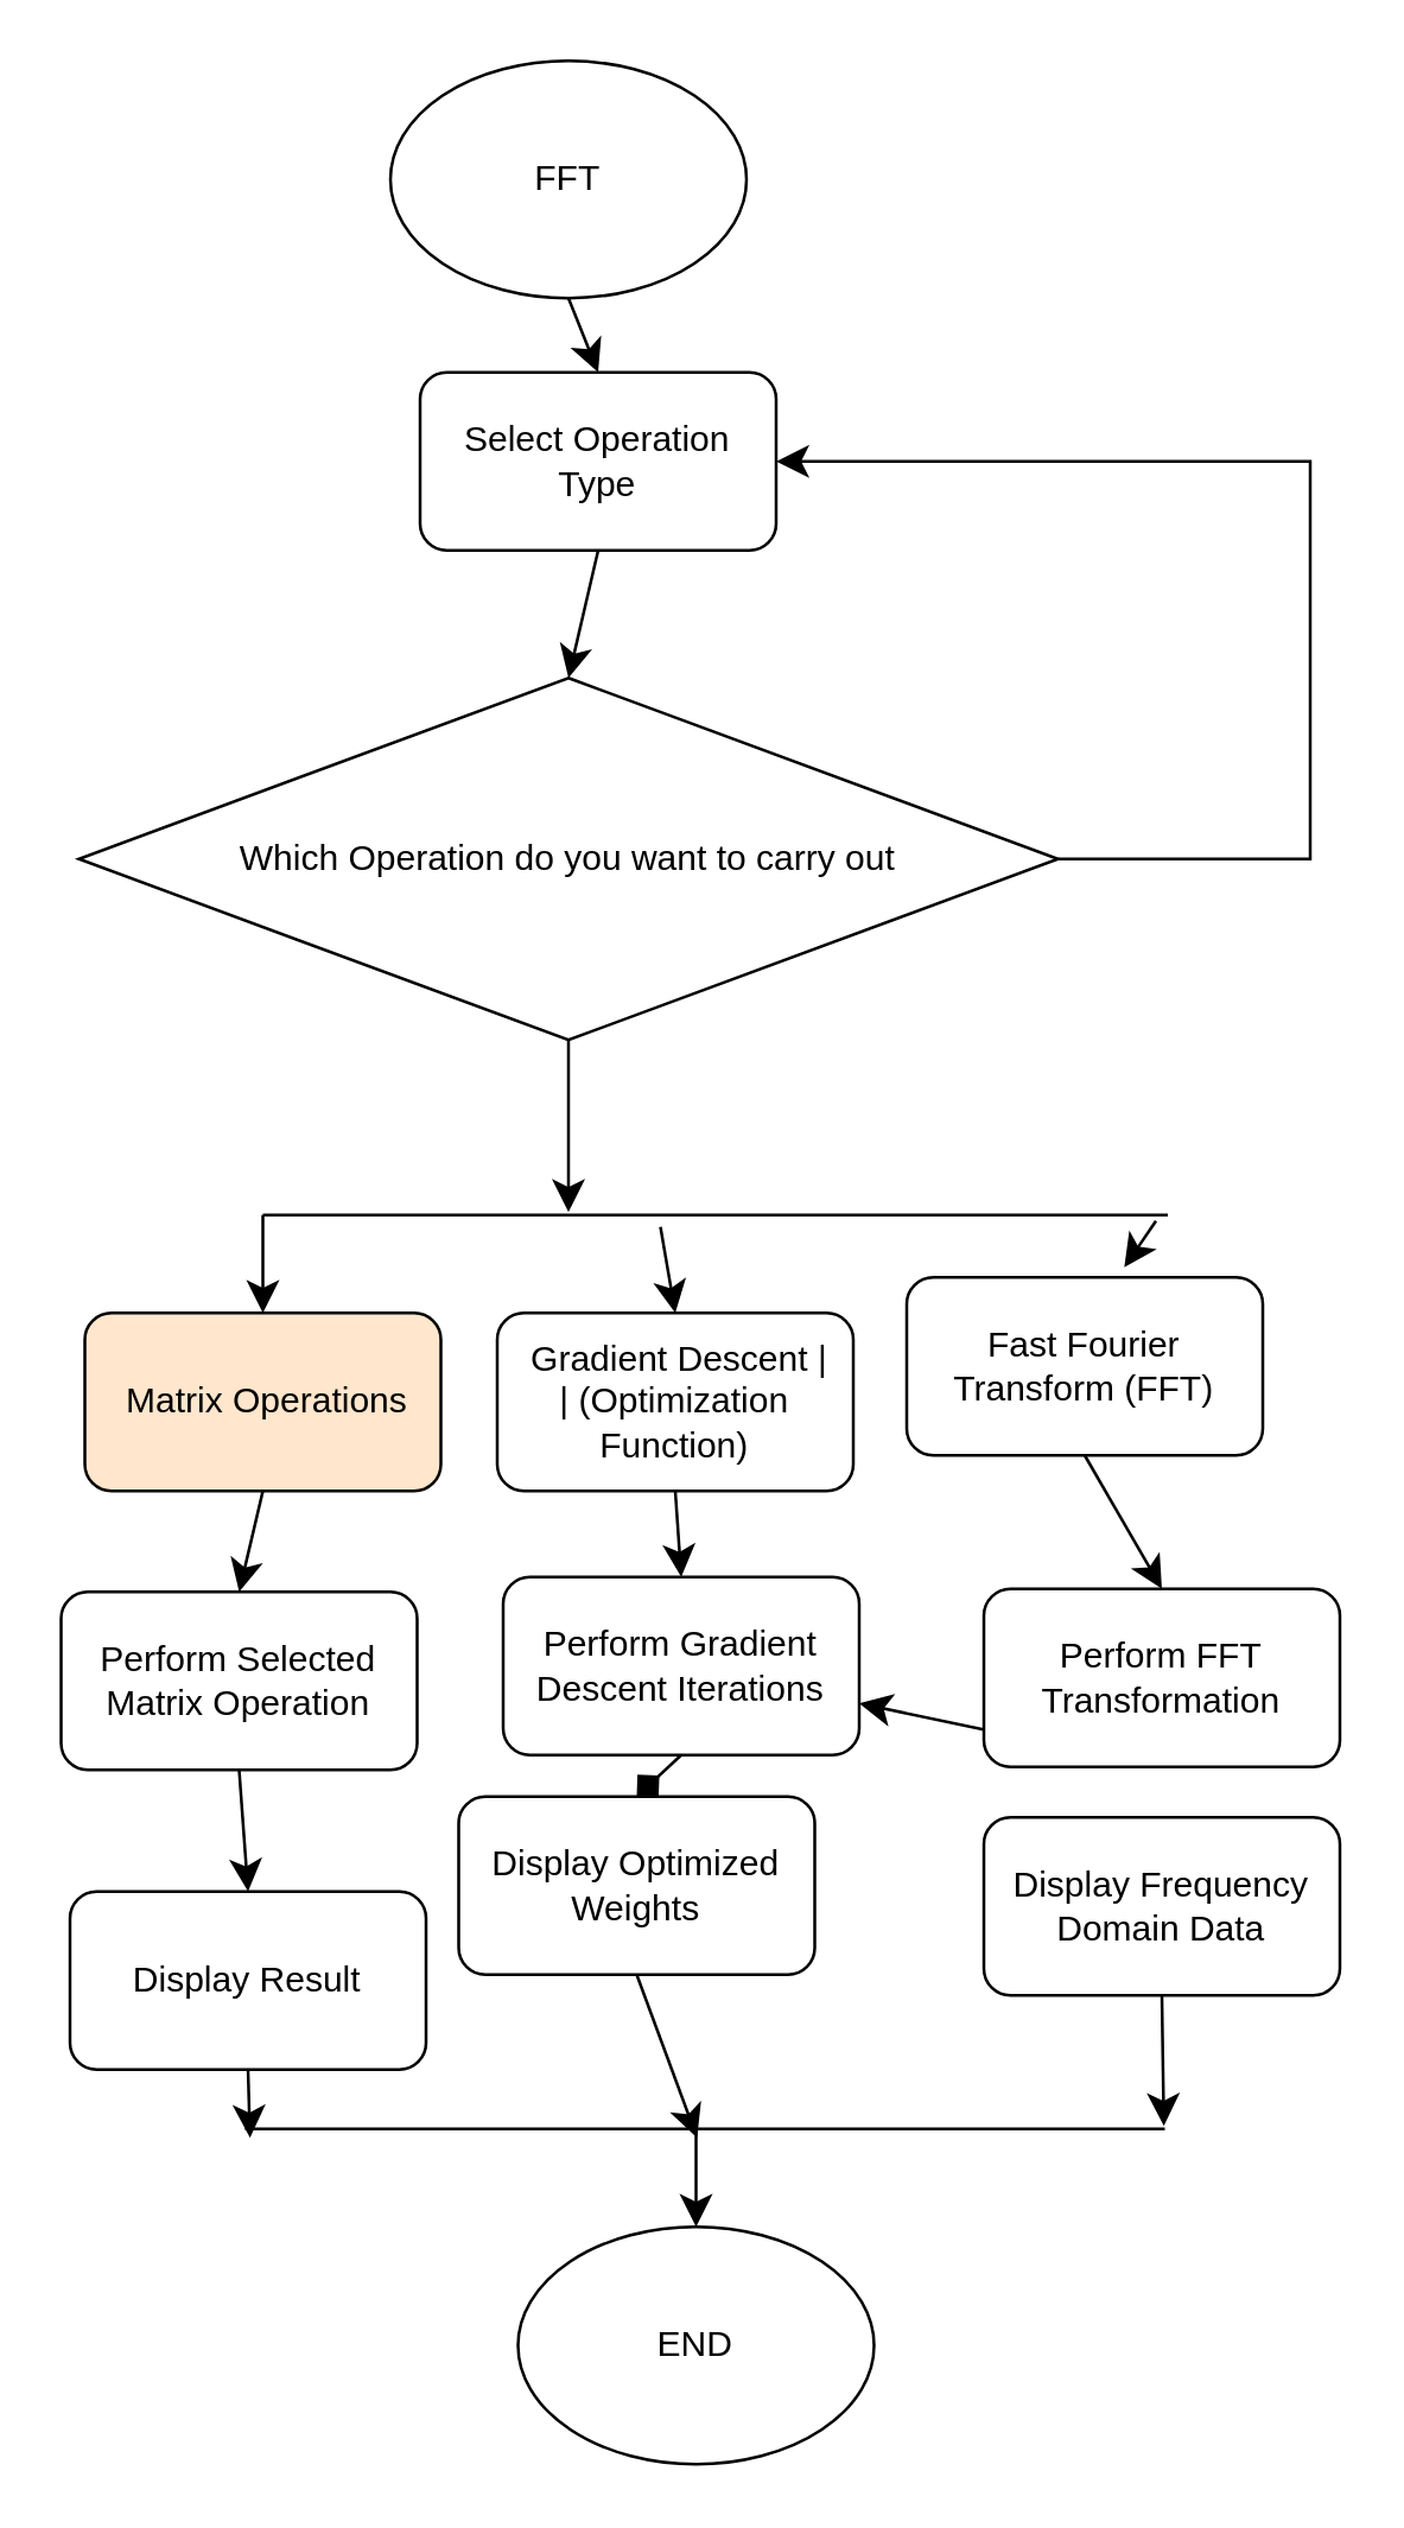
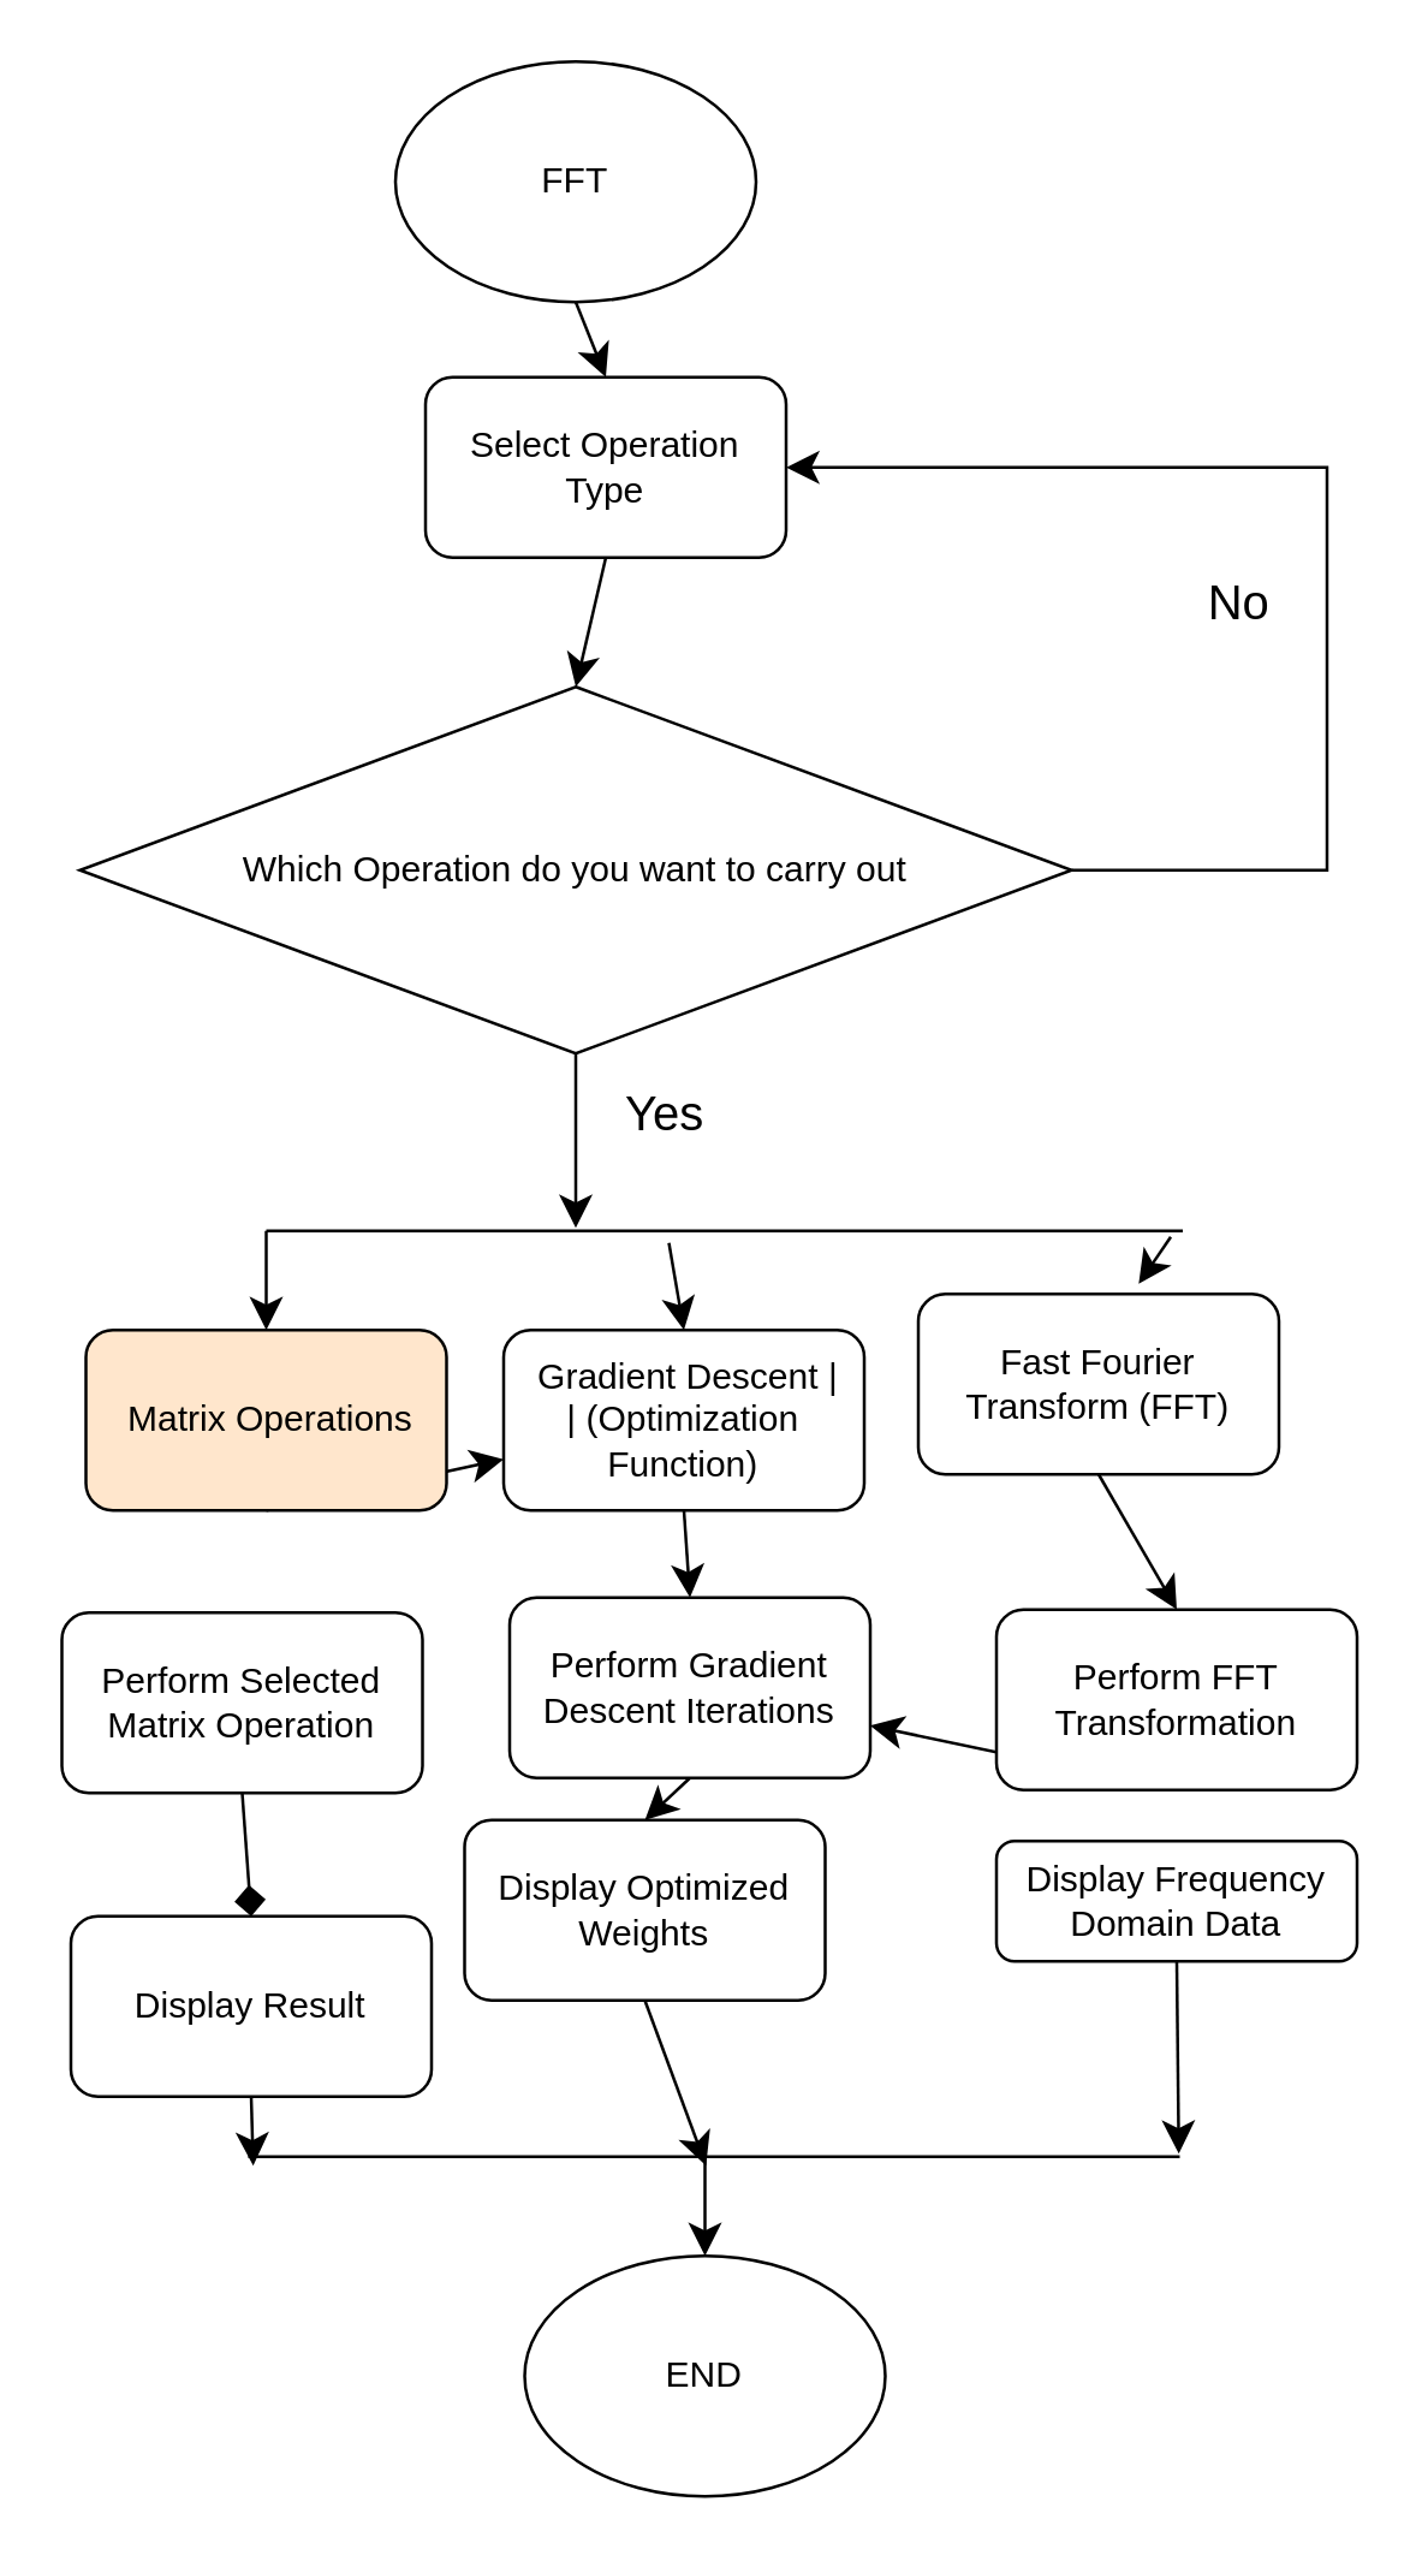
  <mxCell id="0" />
  <mxCell id="1" parent="0" />
  <mxCell id="2" value="END" style="ellipse;whiteSpace=wrap;html=1;" parent="1" vertex="1"><mxGeometry x="174" y="750" width="120" height="80" as="geometry" /></mxCell>
  <mxCell id="3" style="edgeStyle=none;curved=1;rounded=0;orthogonalLoop=1;jettySize=auto;html=1;exitX=0.5;exitY=1;exitDx=0;exitDy=0;entryX=0.5;entryY=0;entryDx=0;entryDy=0;fontSize=12;startSize=8;endSize=8;" parent="1" source="4" target="6" edge="1"><mxGeometry relative="1" as="geometry" /></mxCell>
  <mxCell id="4" value="FFT" style="ellipse;whiteSpace=wrap;html=1;" parent="1" vertex="1"><mxGeometry x="131" y="20" width="120" height="80" as="geometry" /></mxCell>
  <mxCell id="5" style="edgeStyle=none;curved=1;rounded=0;orthogonalLoop=1;jettySize=auto;html=1;exitX=0.5;exitY=1;exitDx=0;exitDy=0;entryX=0.5;entryY=0;entryDx=0;entryDy=0;fontSize=12;startSize=8;endSize=8;" parent="1" source="6" target="9" edge="1"><mxGeometry relative="1" as="geometry" /></mxCell>
  <mxCell id="6" value="Select Operation Type" style="rounded=1;whiteSpace=wrap;html=1;" parent="1" vertex="1"><mxGeometry x="141" y="125" width="120" height="60" as="geometry" /></mxCell>
  <mxCell id="7" style="edgeStyle=none;curved=1;rounded=0;orthogonalLoop=1;jettySize=auto;html=1;exitX=0.5;exitY=1;exitDx=0;exitDy=0;fontSize=12;startSize=8;endSize=8;" parent="1" source="9" edge="1"><mxGeometry relative="1" as="geometry"><mxPoint x="191" y="408" as="targetPoint" /></mxGeometry></mxCell>
  <mxCell id="8" style="edgeStyle=orthogonalEdgeStyle;rounded=0;orthogonalLoop=1;jettySize=auto;html=1;fontSize=12;startSize=8;endSize=8;entryX=1;entryY=0.5;entryDx=0;entryDy=0;" parent="1" source="9" target="6" edge="1"><mxGeometry relative="1" as="geometry"><mxPoint x="505" y="138" as="targetPoint" /><Array as="points"><mxPoint x="441" y="289" /><mxPoint x="441" y="155" /></Array></mxGeometry></mxCell>
  <mxCell id="9" value="Which Operation do you want to carry out" style="rhombus;whiteSpace=wrap;html=1;" parent="1" vertex="1"><mxGeometry x="26" y="228" width="330" height="122" as="geometry" /></mxCell>
  <mxCell id="10" style="edgeStyle=none;curved=1;rounded=0;orthogonalLoop=1;jettySize=auto;html=1;exitX=0.5;exitY=1;exitDx=0;exitDy=0;entryX=0.5;entryY=0;entryDx=0;entryDy=0;fontSize=12;startSize=8;endSize=8;" parent="1" source="11" target="21" edge="1"><mxGeometry relative="1" as="geometry" /></mxCell>
  <mxCell id="11" value="Fast Fourier Transform (FFT)" style="rounded=1;whiteSpace=wrap;html=1;" parent="1" vertex="1"><mxGeometry x="305" y="430" width="120" height="60" as="geometry" /></mxCell>
  <mxCell id="12" style="edgeStyle=none;curved=1;rounded=0;orthogonalLoop=1;jettySize=auto;html=1;exitX=0.5;exitY=1;exitDx=0;exitDy=0;entryX=0.5;entryY=0;entryDx=0;entryDy=0;fontSize=12;startSize=8;endSize=8;" parent="1" source="13" target="17" edge="1"><mxGeometry relative="1" as="geometry" /></mxCell>
  <mxCell id="13" value="&amp;nbsp;Gradient Descent           |&lt;br/&gt;| (Optimization Function)" style="rounded=1;whiteSpace=wrap;html=1;" parent="1" vertex="1"><mxGeometry x="167" y="442" width="120" height="60" as="geometry" /></mxCell>
- <mxCell id="14" style="edgeStyle=none;curved=1;rounded=0;orthogonalLoop=1;jettySize=auto;html=1;exitX=0.5;exitY=1;exitDx=0;exitDy=0;entryX=0.5;entryY=0;entryDx=0;entryDy=0;fontSize=12;startSize=8;endSize=8;" parent="1" source="15" target="19" edge="1"><mxGeometry relative="1" as="geometry" /></mxCell>
+ <mxCell id="14" style="edgeStyle=none;curved=1;rounded=0;orthogonalLoop=1;jettySize=auto;html=1;exitX=0.5;exitY=1;exitDx=0;exitDy=0;fontSize=12;startSize=8;endSize=8;" parent="1" source="15" target="13" edge="1"><mxGeometry relative="1" as="geometry" /></mxCell>
  <mxCell id="15" value="&amp;nbsp;Matrix Operations" style="rounded=1;whiteSpace=wrap;html=1;fillColor=#ffe6cc;" parent="1" vertex="1"><mxGeometry x="28" y="442" width="120" height="60" as="geometry" /></mxCell>
- <mxCell id="16" style="edgeStyle=none;curved=1;rounded=0;orthogonalLoop=1;jettySize=auto;html=1;exitX=0.5;exitY=1;exitDx=0;exitDy=0;entryX=0.5;entryY=0;entryDx=0;entryDy=0;fontSize=12;startSize=8;endSize=8;endArrow=diamond;" parent="1" source="17" target="23" edge="1"><mxGeometry relative="1" as="geometry" /></mxCell>
+ <mxCell id="16" style="edgeStyle=none;curved=1;rounded=0;orthogonalLoop=1;jettySize=auto;html=1;exitX=0.5;exitY=1;exitDx=0;exitDy=0;entryX=0.5;entryY=0;entryDx=0;entryDy=0;fontSize=12;startSize=8;endSize=8;" parent="1" source="17" target="23" edge="1"><mxGeometry relative="1" as="geometry" /></mxCell>
  <mxCell id="17" value="Perform Gradient Descent Iterations" style="rounded=1;whiteSpace=wrap;html=1;" parent="1" vertex="1"><mxGeometry x="169" y="531" width="120" height="60" as="geometry" /></mxCell>
- <mxCell id="18" style="edgeStyle=none;curved=1;rounded=0;orthogonalLoop=1;jettySize=auto;html=1;exitX=0.5;exitY=1;exitDx=0;exitDy=0;entryX=0.5;entryY=0;entryDx=0;entryDy=0;fontSize=12;startSize=8;endSize=8;" parent="1" source="19" target="27" edge="1"><mxGeometry relative="1" as="geometry" /></mxCell>
+ <mxCell id="18" style="edgeStyle=none;curved=1;rounded=0;orthogonalLoop=1;jettySize=auto;html=1;exitX=0.5;exitY=1;exitDx=0;exitDy=0;entryX=0.5;entryY=0;entryDx=0;entryDy=0;fontSize=12;startSize=8;endSize=8;endArrow=diamond;" parent="1" source="19" target="27" edge="1"><mxGeometry relative="1" as="geometry" /></mxCell>
  <mxCell id="19" value="Perform Selected Matrix Operation" style="rounded=1;whiteSpace=wrap;html=1;" parent="1" vertex="1"><mxGeometry x="20" y="536" width="120" height="60" as="geometry" /></mxCell>
  <mxCell id="20" style="edgeStyle=none;curved=1;rounded=0;orthogonalLoop=1;jettySize=auto;html=1;exitX=0.5;exitY=1;exitDx=0;exitDy=0;fontSize=12;startSize=8;endSize=8;" parent="1" source="21" target="17" edge="1"><mxGeometry relative="1" as="geometry" /></mxCell>
  <mxCell id="21" value="Perform FFT Transformation" style="rounded=1;whiteSpace=wrap;html=1;" parent="1" vertex="1"><mxGeometry x="331" y="535" width="120" height="60" as="geometry" /></mxCell>
  <mxCell id="22" style="edgeStyle=none;curved=1;rounded=0;orthogonalLoop=1;jettySize=auto;html=1;exitX=0.5;exitY=1;exitDx=0;exitDy=0;fontSize=12;startSize=8;endSize=8;" parent="1" source="23" edge="1"><mxGeometry relative="1" as="geometry"><mxPoint x="234.333" y="720" as="targetPoint" /></mxGeometry></mxCell>
  <mxCell id="23" value="Display Optimized Weights" style="rounded=1;whiteSpace=wrap;html=1;" parent="1" vertex="1"><mxGeometry x="154" y="605" width="120" height="60" as="geometry" /></mxCell>
  <mxCell id="24" style="edgeStyle=none;curved=1;rounded=0;orthogonalLoop=1;jettySize=auto;html=1;exitX=0.5;exitY=1;exitDx=0;exitDy=0;fontSize=12;startSize=8;endSize=8;" parent="1" source="25" edge="1"><mxGeometry relative="1" as="geometry"><mxPoint x="391.667" y="716" as="targetPoint" /></mxGeometry></mxCell>
- <mxCell id="25" value="Display Frequency Domain Data" style="rounded=1;whiteSpace=wrap;html=1;" parent="1" vertex="1"><mxGeometry x="331" y="612" width="120" height="60" as="geometry" /></mxCell>
+ <mxCell id="25" value="Display Frequency Domain Data" style="rounded=1;whiteSpace=wrap;html=1;" parent="1" vertex="1"><mxGeometry x="331" y="612" width="120" height="40" as="geometry" /></mxCell>
  <mxCell id="26" style="edgeStyle=none;curved=1;rounded=0;orthogonalLoop=1;jettySize=auto;html=1;exitX=0.5;exitY=1;exitDx=0;exitDy=0;fontSize=12;startSize=8;endSize=8;" parent="1" source="27" edge="1"><mxGeometry relative="1" as="geometry"><mxPoint x="83.667" y="720" as="targetPoint" /></mxGeometry></mxCell>
  <mxCell id="27" value="Display Result" style="rounded=1;whiteSpace=wrap;html=1;" parent="1" vertex="1"><mxGeometry x="23" y="637" width="120" height="60" as="geometry" /></mxCell>
  <mxCell id="28" value="" style="endArrow=none;html=1;rounded=0;fontSize=12;startSize=8;endSize=8;curved=1;" parent="1" edge="1"><mxGeometry width="50" height="50" relative="1" as="geometry"><mxPoint x="88" y="409" as="sourcePoint" /><mxPoint x="393" y="409" as="targetPoint" /></mxGeometry></mxCell>
  <mxCell id="29" value="" style="endArrow=classic;html=1;rounded=0;fontSize=12;startSize=8;endSize=8;curved=1;entryX=0.611;entryY=-0.056;entryDx=0;entryDy=0;entryPerimeter=0;" parent="1" target="11" edge="1"><mxGeometry width="50" height="50" relative="1" as="geometry"><mxPoint x="389" y="411" as="sourcePoint" /><mxPoint x="277" y="441" as="targetPoint" /></mxGeometry></mxCell>
  <mxCell id="30" value="" style="endArrow=classic;html=1;rounded=0;fontSize=12;startSize=8;endSize=8;curved=1;entryX=0.5;entryY=0;entryDx=0;entryDy=0;" parent="1" target="15" edge="1"><mxGeometry width="50" height="50" relative="1" as="geometry"><mxPoint x="88" y="409" as="sourcePoint" /><mxPoint x="277" y="441" as="targetPoint" /></mxGeometry></mxCell>
  <mxCell id="31" value="" style="endArrow=classic;html=1;rounded=0;fontSize=12;startSize=8;endSize=8;curved=1;entryX=0.5;entryY=0;entryDx=0;entryDy=0;" parent="1" target="13" edge="1"><mxGeometry width="50" height="50" relative="1" as="geometry"><mxPoint x="222" y="413" as="sourcePoint" /><mxPoint x="277" y="441" as="targetPoint" /></mxGeometry></mxCell>
  <mxCell id="32" value="" style="endArrow=none;html=1;rounded=0;fontSize=12;startSize=8;endSize=8;curved=1;" parent="1" edge="1"><mxGeometry width="50" height="50" relative="1" as="geometry"><mxPoint x="82" y="717" as="sourcePoint" /><mxPoint x="392" y="717" as="targetPoint" /><Array as="points"><mxPoint x="238" y="717" /></Array></mxGeometry></mxCell>
  <mxCell id="33" value="" style="endArrow=classic;html=1;rounded=0;fontSize=12;startSize=8;endSize=8;curved=1;entryX=0.5;entryY=0;entryDx=0;entryDy=0;" parent="1" target="2" edge="1"><mxGeometry width="50" height="50" relative="1" as="geometry"><mxPoint x="234" y="717" as="sourcePoint" /><mxPoint x="277" y="416" as="targetPoint" /></mxGeometry></mxCell>
+ <mxCell id="34" value="Yes" style="text;html=1;align=center;verticalAlign=middle;whiteSpace=wrap;rounded=0;fontSize=16;" parent="1" vertex="1"><mxGeometry x="191" y="355" width="60" height="30" as="geometry" /></mxCell>
+ <mxCell id="35" value="No" style="text;html=1;align=center;verticalAlign=middle;whiteSpace=wrap;rounded=0;fontSize=16;" parent="1" vertex="1"><mxGeometry x="382" y="185" width="60" height="30" as="geometry" /></mxCell>
